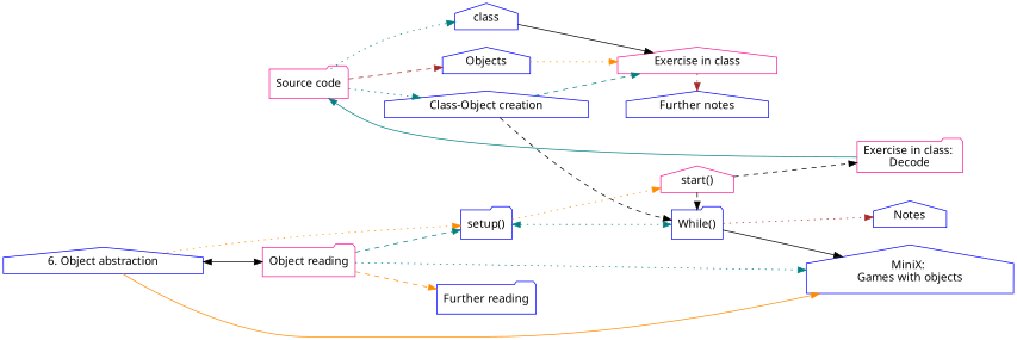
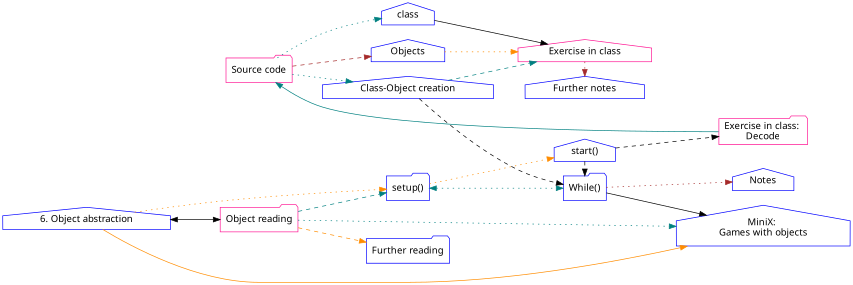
  digraph {
    rankdir=LR
    node [color=blue fontname="Hershey-Noailles-help-me" shape=house]
    edge [color=teal style=dotted]
    n1 [color=deeppink label="Exercise in class"]
    n2 [label="Further notes"]
    n3 [color=deeppink label="Exercise in class: \nDecode" shape=folder]
    n4 [label="MiniX: \nGames with objects"]
-   n5 [color=deeppink label="start()"]
+   n5 [label="start()"]
    n6 [label="While()" shape=folder]
    n7 [color=deeppink label="Source code" shape=folder]
    n8 [label=Notes]
    n9 [label="6. Object abstraction" penwidth="1pt" style=bold]
    n10 [label="setup()" shape=folder]
    n11 [color=deeppink label="Object reading" shape=folder]
    n12 [label="Further reading" shape=folder]
    n13 [label=class]
    n14 [label=Objects]
    n15 [label="Class-Object creation"]
    subgraph sub_1 {
      rank=same
      n1
      n2
    }
    subgraph sub_2 {
      rank=same
      n3
      n4
    }
    subgraph sub_3 {
      rank=same
      n5
      n6
    }
    n1 -> n2 [color=brown]
    n3 -> n7 [style=solid]
    n5 -> n3 [color=black style=dashed]
    n5 -> n6 [color=black style=dashed]
    n6 -> n4 [color=black style=solid]
    n6 -> n8 [color=brown]
    n7 -> n13
    n7 -> n14 [color=brown style=dashed]
    n7 -> n15
    n9 -> n4 [color=darkorange style=solid]
    n9 -> n10 [color=darkorange]
    n9 -> n11 [color=black dir=both minlen=2 style=solid]
    n10 -> n5 [color=darkorange]
    n10 -> n6 [dir=both]
    n11 -> n4
    n11 -> n10 [style=dashed]
    n11 -> n12 [color=darkorange style=dashed]
    n13 -> n1 [color=black style=solid]
    n14 -> n1 [color=darkorange]
    n15 -> n1 [style=dashed]
    n15 -> n6 [color=black style=dashed]
  }
